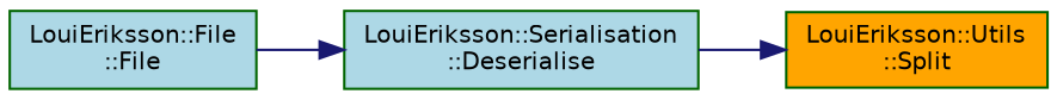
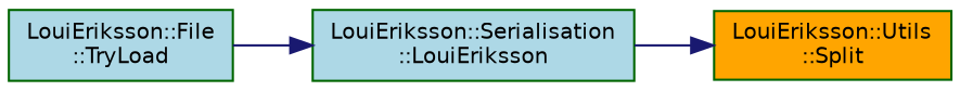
  digraph {
    rankdir=RL
    node [color=darkgreen fillcolor=lightblue fontname=Helvetica fontsize=10 shape=record style=filled]
    edge [color=midnightblue dir=back fontname=Helvetica fontsize=10 labelfontname=Helvetica labelfontsize=10 style=solid]
    n1 [fillcolor=orange fontcolor=black height=0.2 label="LouiEriksson::Utils\l::Split" width=0.4]
-   n2 [height=0.2 label="LouiEriksson::Serialisation\l::Deserialise" width=0.4]
-   n3 [height=0.2 label="LouiEriksson::File\l::File" width=0.4]
+   n2 [height=0.2 label="LouiEriksson::Serialisation\l::LouiEriksson" width=0.4]
+   n3 [height=0.2 label="LouiEriksson::File\l::TryLoad" width=0.4]
    n1 -> n2
    n2 -> n3
  }
